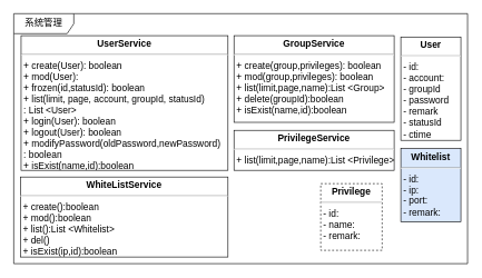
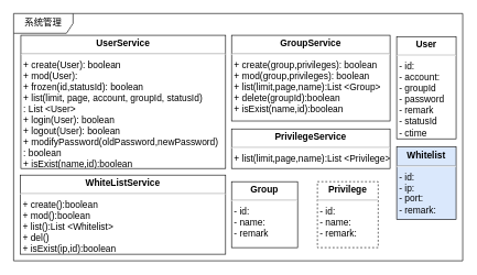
  <mxCell id="0" />
  <mxCell id="1" parent="0" />
  <mxCell id="2" value="系统管理" style="shape=umlFrame;whiteSpace=wrap;html=1;rounded=0;shadow=0;comic=0;labelBackgroundColor=none;strokeColor=#000000;strokeWidth=1;fillColor=#ffffff;fontFamily=Verdana;fontSize=14;fontColor=#000000;align=center;width=90;height=30;" parent="1" vertex="1"><mxGeometry x="20" y="20" width="680" height="375" as="geometry" /></mxCell>
  <mxCell id="3" value="&lt;p style=&quot;margin: 4px 0px 0px ; text-align: center ; font-size: 14px&quot;&gt;&lt;b style=&quot;font-size: 14px&quot;&gt;UserService&lt;/b&gt;&lt;/p&gt;&lt;hr style=&quot;font-size: 14px&quot;&gt;&lt;p style=&quot;margin: 0px 0px 0px 4px ; font-size: 14px&quot;&gt;+ create(User): boolean&lt;br style=&quot;font-size: 14px&quot;&gt;&lt;/p&gt;&lt;p style=&quot;margin: 0px 0px 0px 4px ; font-size: 14px&quot;&gt;&lt;span style=&quot;font-size: 14px&quot;&gt;+ mod(User):&lt;/span&gt;&lt;br style=&quot;font-size: 14px&quot;&gt;&lt;/p&gt;&lt;p style=&quot;margin: 0px 0px 0px 4px ; font-size: 14px&quot;&gt;+ frozen(id,&lt;span&gt;statusId&lt;/span&gt;&lt;span&gt;): boolean&lt;/span&gt;&lt;/p&gt;&lt;p style=&quot;margin: 0px 0px 0px 4px ; font-size: 14px&quot;&gt;&lt;span&gt;+ list(&lt;/span&gt;&lt;span&gt;limit&lt;/span&gt;&lt;span&gt;, &lt;/span&gt;&lt;span&gt;page&lt;/span&gt;&lt;span&gt;, &lt;/span&gt;&lt;span&gt;account&lt;/span&gt;&lt;span&gt;, &lt;/span&gt;&lt;span&gt;groupId&lt;/span&gt;&lt;span&gt;, &lt;/span&gt;&lt;span&gt;statusId&lt;/span&gt;&lt;span&gt;)&lt;/span&gt;&lt;/p&gt;&lt;p style=&quot;margin: 0px 0px 0px 4px ; font-size: 14px&quot;&gt;&lt;span&gt;: List &amp;lt;User&amp;gt;&lt;/span&gt;&lt;/p&gt;&lt;p style=&quot;margin: 0px 0px 0px 4px ; font-size: 14px&quot;&gt;+ login(User): boolean&lt;/p&gt;&lt;p style=&quot;margin: 0px 0px 0px 4px ; font-size: 14px&quot;&gt;+ logout(User): boolean&lt;/p&gt;&lt;p style=&quot;margin: 0px 0px 0px 4px ; font-size: 14px&quot;&gt;+ modifyPassword(oldPassword,newPassword)&lt;/p&gt;&lt;p style=&quot;margin: 0px 0px 0px 4px ; font-size: 14px&quot;&gt;: boolean&lt;/p&gt;&lt;p style=&quot;margin: 0px 0px 0px 4px ; font-size: 14px&quot;&gt;+ isExist(name,id):boolean&lt;br&gt;&lt;/p&gt;&lt;div style=&quot;font-size: 14px&quot;&gt;&lt;br style=&quot;font-size: 14px&quot;&gt;&lt;/div&gt;" style="verticalAlign=top;align=left;overflow=fill;fontSize=14;fontFamily=Helvetica;html=1;" parent="1" vertex="1"><mxGeometry x="31" y="53" width="310" height="202" as="geometry" /></mxCell>
  <mxCell id="4" value="&lt;p style=&quot;margin: 4px 0px 0px ; text-align: center ; font-size: 14px&quot;&gt;&lt;b style=&quot;font-size: 14px&quot;&gt;GroupService&lt;/b&gt;&lt;/p&gt;&lt;hr style=&quot;font-size: 14px&quot;&gt;&lt;p style=&quot;margin: 0px 0px 0px 4px ; font-size: 14px&quot;&gt;+ create(group,privileges): boolean&lt;br style=&quot;font-size: 14px&quot;&gt;&lt;/p&gt;&lt;p style=&quot;margin: 0px 0px 0px 4px ; font-size: 14px&quot;&gt;&lt;span style=&quot;font-size: 14px&quot;&gt;+ mod(group,privileges): boolean&lt;/span&gt;&lt;br style=&quot;font-size: 14px&quot;&gt;&lt;/p&gt;&lt;p style=&quot;margin: 0px 0px 0px 4px ; font-size: 14px&quot;&gt;&lt;span style=&quot;font-size: 14px&quot;&gt;+ list(limit,page,name):List &amp;lt;Group&amp;gt;&lt;/span&gt;&lt;br style=&quot;font-size: 14px&quot;&gt;&lt;/p&gt;&lt;p style=&quot;margin: 0px 0px 0px 4px ; font-size: 14px&quot;&gt;+ delete(groupId):boolean&lt;/p&gt;&lt;p style=&quot;margin: 0px 0px 0px 4px ; font-size: 14px&quot;&gt;&lt;span&gt;+ isExist(name,id):boolean&lt;/span&gt;&lt;/p&gt;" style="verticalAlign=top;align=left;overflow=fill;fontSize=14;fontFamily=Helvetica;html=1;" parent="1" vertex="1"><mxGeometry x="350" y="53" width="240" height="130" as="geometry" /></mxCell>
  <mxCell id="5" value="&lt;p style=&quot;margin: 4px 0px 0px ; text-align: center ; font-size: 14px&quot;&gt;&lt;b style=&quot;font-size: 14px&quot;&gt;WhiteListService&lt;/b&gt;&lt;/p&gt;&lt;hr style=&quot;font-size: 14px&quot;&gt;&lt;p style=&quot;margin: 0px 0px 0px 4px ; font-size: 14px&quot;&gt;+ create():boolean&lt;br style=&quot;font-size: 14px&quot;&gt;&lt;/p&gt;&lt;p style=&quot;margin: 0px 0px 0px 4px ; font-size: 14px&quot;&gt;&lt;span style=&quot;font-size: 14px&quot;&gt;+ mod():boolean&lt;/span&gt;&lt;br style=&quot;font-size: 14px&quot;&gt;&lt;/p&gt;&lt;p style=&quot;margin: 0px 0px 0px 4px ; font-size: 14px&quot;&gt;&lt;span&gt;+ list():List &amp;lt;Whitelist&amp;gt;&lt;/span&gt;&lt;/p&gt;&lt;p style=&quot;margin: 0px 0px 0px 4px ; font-size: 14px&quot;&gt;&lt;span&gt;+ del()&lt;/span&gt;&lt;/p&gt;&lt;p style=&quot;margin: 0px 0px 0px 4px ; font-size: 14px&quot;&gt;&lt;span&gt;+ isExist(ip,id):boolean&lt;/span&gt;&lt;/p&gt;" style="verticalAlign=top;align=left;overflow=fill;fontSize=14;fontFamily=Helvetica;html=1;" parent="1" vertex="1"><mxGeometry y="265" width="311" height="120" as="geometry" x="30" /></mxCell>
  <mxCell id="6" value="&lt;p style=&quot;margin: 4px 0px 0px ; text-align: center ; font-size: 14px&quot;&gt;&lt;b style=&quot;font-size: 14px&quot;&gt;Privilege&lt;/b&gt;&lt;br style=&quot;font-size: 14px&quot;&gt;&lt;/p&gt;&lt;hr style=&quot;font-size: 14px&quot;&gt;&lt;p style=&quot;margin: 0px 0px 0px 4px ; font-size: 14px&quot;&gt;- id:&amp;nbsp;&lt;/p&gt;&lt;p style=&quot;margin: 0px 0px 0px 4px ; font-size: 14px&quot;&gt;- name:&amp;nbsp;&lt;/p&gt;&lt;p style=&quot;margin: 0px 0px 0px 4px ; font-size: 14px&quot;&gt;- remark:&amp;nbsp;&lt;/p&gt;&lt;p style=&quot;margin: 0px 0px 0px 4px ; font-size: 14px&quot;&gt;&lt;br style=&quot;font-size: 14px&quot;&gt;&lt;/p&gt;" style="verticalAlign=top;align=left;overflow=fill;fontSize=14;fontFamily=Helvetica;html=1;dashed=1;" parent="1" vertex="1"><mxGeometry x="480" y="275" width="92" height="100" as="geometry" /></mxCell>
  <mxCell id="7" value="&lt;p style=&quot;margin: 4px 0px 0px ; text-align: center ; font-size: 14px&quot;&gt;&lt;b&gt;User&lt;/b&gt;&lt;/p&gt;&lt;hr style=&quot;font-size: 14px&quot;&gt;&lt;p style=&quot;margin: 0px 0px 0px 4px ; font-size: 14px&quot;&gt;- id:&amp;nbsp;&lt;/p&gt;&lt;p style=&quot;margin: 0px 0px 0px 4px ; font-size: 14px&quot;&gt;- account:&amp;nbsp;&lt;/p&gt;&lt;p style=&quot;margin: 0px 0px 0px 4px ; font-size: 14px&quot;&gt;- groupId&lt;/p&gt;&lt;p style=&quot;margin: 0px 0px 0px 4px ; font-size: 14px&quot;&gt;&lt;span&gt;- password&amp;nbsp;&lt;/span&gt;&lt;br&gt;&lt;/p&gt;&lt;p style=&quot;margin: 0px 0px 0px 4px ; font-size: 14px&quot;&gt;&lt;span&gt;- remark&lt;/span&gt;&lt;/p&gt;&lt;p style=&quot;margin: 0px 0px 0px 4px ; font-size: 14px&quot;&gt;&lt;span&gt;- statusId&lt;/span&gt;&lt;/p&gt;&lt;p style=&quot;margin: 0px 0px 0px 4px ; font-size: 14px&quot;&gt;&lt;span&gt;- ctime&lt;/span&gt;&lt;/p&gt;&lt;p style=&quot;margin: 0px 0px 0px 4px ; font-size: 14px&quot;&gt;&lt;br style=&quot;font-size: 14px&quot;&gt;&lt;/p&gt;" style="verticalAlign=top;align=left;overflow=fill;fontSize=14;fontFamily=Helvetica;html=1;" parent="1" vertex="1"><mxGeometry x="600" y="55" width="90" height="155" as="geometry" /></mxCell>
  <mxCell id="8" value="&lt;p style=&quot;margin: 4px 0px 0px ; text-align: center ; font-size: 14px&quot;&gt;&lt;b style=&quot;font-size: 14px&quot;&gt;PrivilegeService&lt;/b&gt;&lt;/p&gt;&lt;hr style=&quot;font-size: 14px&quot;&gt;&lt;p style=&quot;margin: 0px 0px 0px 4px ; font-size: 14px&quot;&gt;&lt;span&gt;+ list(limit,page,name):List &amp;lt;Privilege&amp;gt;&lt;/span&gt;&lt;/p&gt;" style="verticalAlign=top;align=left;overflow=fill;fontSize=14;fontFamily=Helvetica;html=1;" parent="1" vertex="1"><mxGeometry x="350" y="195" width="240" height="60" as="geometry" /></mxCell>
+ <mxCell id="9" value="&lt;p style=&quot;margin: 4px 0px 0px ; text-align: center ; font-size: 14px&quot;&gt;&lt;b&gt;Group&lt;/b&gt;&lt;/p&gt;&lt;hr style=&quot;font-size: 14px&quot;&gt;&lt;p style=&quot;margin: 0px 0px 0px 4px ; font-size: 14px&quot;&gt;- id:&amp;nbsp;&lt;/p&gt;&lt;p style=&quot;margin: 0px 0px 0px 4px ; font-size: 14px&quot;&gt;- name:&amp;nbsp;&lt;/p&gt;&lt;p style=&quot;margin: 0px 0px 0px 4px ; font-size: 14px&quot;&gt;&lt;span&gt;- remark&lt;/span&gt;&lt;/p&gt;" style="verticalAlign=top;align=left;overflow=fill;fontSize=14;fontFamily=Helvetica;html=1;" parent="1" vertex="1"><mxGeometry x="350" y="275" width="100" height="100" as="geometry" /></mxCell>
  <mxCell id="10" value="&lt;p style=&quot;margin: 4px 0px 0px ; text-align: center ; font-size: 14px&quot;&gt;&lt;b style=&quot;font-size: 14px&quot;&gt;Whitelist&lt;/b&gt;&lt;br style=&quot;font-size: 14px&quot;&gt;&lt;/p&gt;&lt;hr style=&quot;font-size: 14px&quot;&gt;&lt;p style=&quot;margin: 0px 0px 0px 4px ; font-size: 14px&quot;&gt;- id:&amp;nbsp;&lt;/p&gt;&lt;p style=&quot;margin: 0px 0px 0px 4px ; font-size: 14px&quot;&gt;- ip:&amp;nbsp;&lt;/p&gt;&lt;p style=&quot;margin: 0px 0px 0px 4px ; font-size: 14px&quot;&gt;- port:&lt;/p&gt;&lt;p style=&quot;margin: 0px 0px 0px 4px ; font-size: 14px&quot;&gt;- remark:&amp;nbsp;&lt;/p&gt;&lt;p style=&quot;margin: 0px 0px 0px 4px ; font-size: 14px&quot;&gt;&lt;br style=&quot;font-size: 14px&quot;&gt;&lt;/p&gt;" style="verticalAlign=top;align=left;overflow=fill;fontSize=14;fontFamily=Helvetica;html=1;fillColor=#dae8fc;" parent="1" vertex="1"><mxGeometry x="600" y="222.5" width="90" height="110" as="geometry" /></mxCell>
